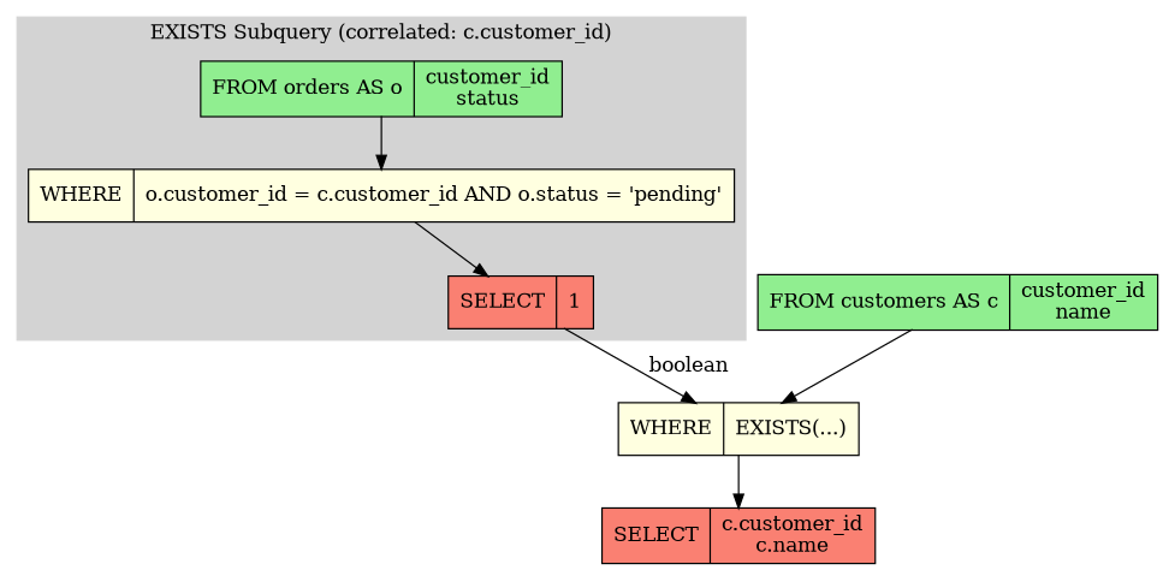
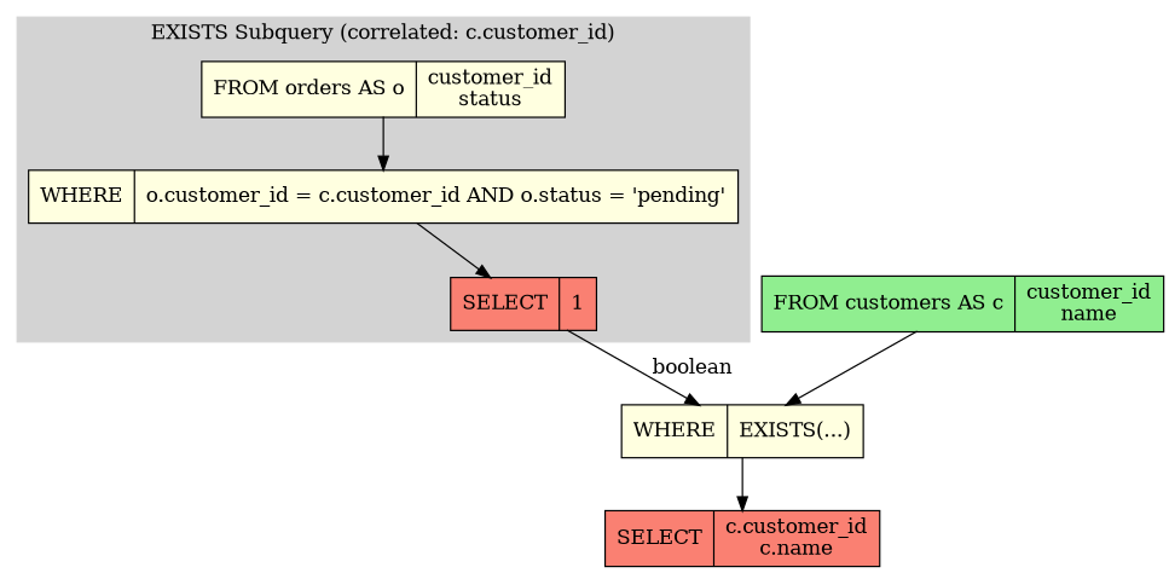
  digraph {
    rankdir=TB
    node [fillcolor=lightgreen shape=record style=filled]
-   n1 [label="FROM orders AS o|customer_id\nstatus"]
+   n1 [fillcolor=lightyellow label="FROM orders AS o|customer_id\nstatus"]
    n2 [fillcolor=lightyellow label="WHERE|o.customer_id = c.customer_id AND o.status = 'pending'"]
    n3 [fillcolor=salmon label="SELECT|1"]
    n4 [label="FROM customers AS c|customer_id\nname"]
    n5 [fillcolor=lightyellow label="WHERE|EXISTS(...)"]
    n6 [fillcolor=salmon label="SELECT|c.customer_id\nc.name"]
    subgraph cluster_1 {
      color=lightgrey
      label="EXISTS Subquery (correlated: c.customer_id)"
      style=filled
      n1
      n2
      n3
    }
    n1 -> n2
    n2 -> n3
    n3 -> n5 [label=boolean]
    n4 -> n5
    n5 -> n6
  }
